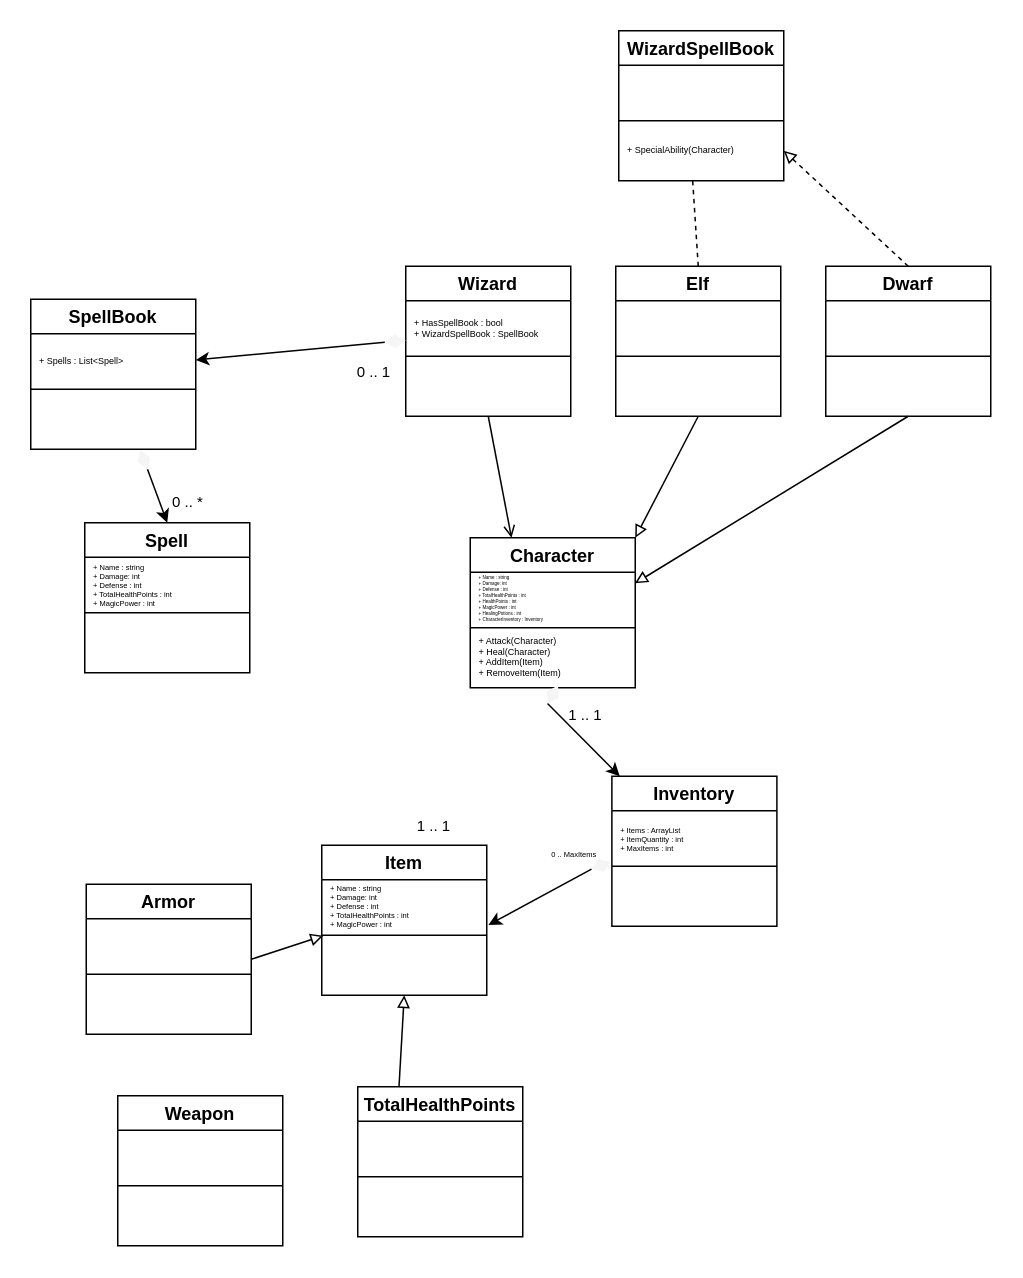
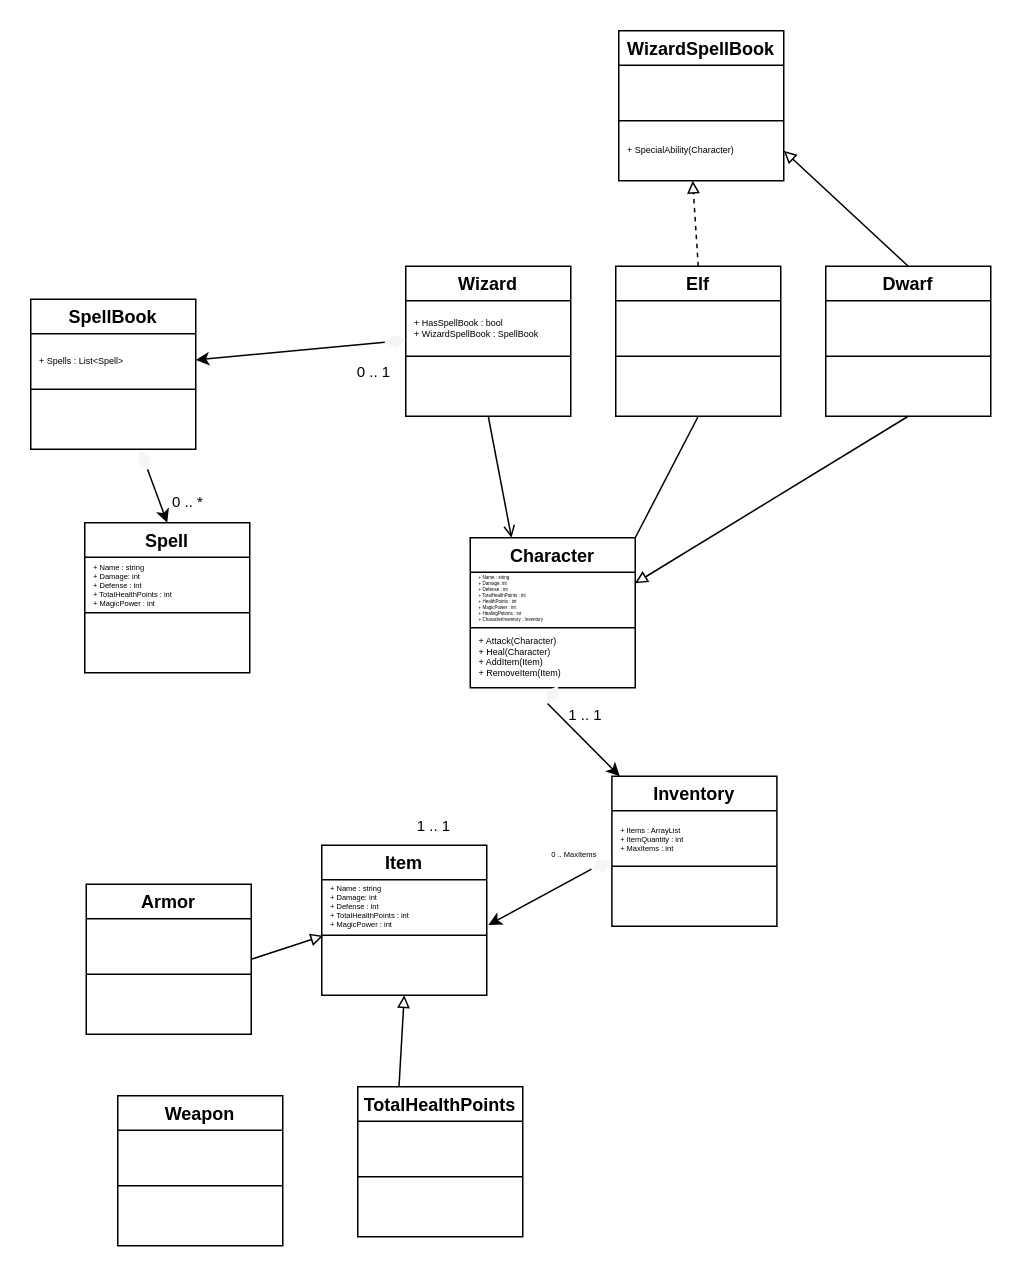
  <mxCell id="0" />
  <mxCell id="1" parent="0" />
  <mxCell id="2" value="Elf" style="swimlane;" parent="1" vertex="1"><mxGeometry x="410" y="177" width="110" height="100" as="geometry" /></mxCell>
  <mxCell id="3" value="" style="endArrow=none;html=1;fontSize=6;" parent="2" edge="1"><mxGeometry width="50" height="50" relative="1" as="geometry"><mxPoint y="60.0" as="sourcePoint" /><mxPoint x="110" y="60.0" as="targetPoint" /></mxGeometry></mxCell>
  <mxCell id="4" value="Wizard" style="swimlane;" parent="1" vertex="1"><mxGeometry x="270" y="177" width="110" height="100" as="geometry" /></mxCell>
  <mxCell id="5" value="" style="endArrow=none;html=1;fontSize=6;" parent="4" edge="1"><mxGeometry width="50" height="50" relative="1" as="geometry"><mxPoint y="60" as="sourcePoint" /><mxPoint x="110" y="60" as="targetPoint" /></mxGeometry></mxCell>
  <mxCell id="6" value="+ HasSpellBook : bool&#10;+ WizardSpellBook : SpellBook" style="text;strokeColor=none;fillColor=none;align=left;verticalAlign=middle;spacingLeft=4;spacingRight=4;overflow=hidden;points=[[0,0.5],[1,0.5]];portConstraint=eastwest;rotatable=0;fontSize=6;" parent="4" vertex="1"><mxGeometry y="24" width="110" height="36" as="geometry" /></mxCell>
  <mxCell id="7" value="Dwarf" style="swimlane;" parent="1" vertex="1"><mxGeometry x="550" y="177" width="110" height="100" as="geometry" /></mxCell>
  <mxCell id="8" value="" style="endArrow=none;html=1;fontSize=6;" parent="7" edge="1"><mxGeometry width="50" height="50" relative="1" as="geometry"><mxPoint y="60.0" as="sourcePoint" /><mxPoint x="110" y="60.0" as="targetPoint" /></mxGeometry></mxCell>
  <mxCell id="9" value="Inventory" style="swimlane;" parent="1" vertex="1"><mxGeometry x="407.43" y="517" width="110" height="100" as="geometry"><mxRectangle x="190" y="250" width="81" height="23" as="alternateBounds" /></mxGeometry></mxCell>
  <mxCell id="10" value="" style="endArrow=none;html=1;fontSize=6;" parent="9" edge="1"><mxGeometry width="50" height="50" relative="1" as="geometry"><mxPoint y="60.0" as="sourcePoint" /><mxPoint x="110" y="60.0" as="targetPoint" /></mxGeometry></mxCell>
  <mxCell id="11" value="+ Items : ArrayList&#10;+ ItemQuantity : int&#10;+ MaxItems : int" style="text;strokeColor=none;fillColor=none;align=left;verticalAlign=middle;spacingLeft=4;spacingRight=4;overflow=hidden;points=[[0,0.5],[1,0.5]];portConstraint=eastwest;rotatable=0;fontSize=5;" parent="9" vertex="1"><mxGeometry y="24" width="110" height="37" as="geometry" /></mxCell>
  <mxCell id="12" value="" style="endArrow=classic;html=1;exitX=0;exitY=0.5;exitDx=0;exitDy=0;" parent="1" source="38" target="9" edge="1"><mxGeometry width="50" height="50" relative="1" as="geometry"><mxPoint x="361" y="486" as="sourcePoint" /><mxPoint x="354" y="565" as="targetPoint" /></mxGeometry></mxCell>
  <mxCell id="13" value="&lt;font style=&quot;font-size: 10px&quot;&gt;1 .. 1&lt;/font&gt;" style="text;html=1;strokeColor=none;fillColor=none;align=center;verticalAlign=middle;whiteSpace=wrap;rounded=0;" parent="1" vertex="1"><mxGeometry x="274" y="545" width="30" height="10" as="geometry" /></mxCell>
  <mxCell id="14" value="Weapon" style="swimlane;" parent="1" vertex="1"><mxGeometry x="78" y="730" width="110" height="100" as="geometry"><mxRectangle x="190" y="250" width="81" height="23" as="alternateBounds" /></mxGeometry></mxCell>
  <mxCell id="15" value="" style="endArrow=none;html=1;fontSize=6;" parent="14" edge="1"><mxGeometry width="50" height="50" relative="1" as="geometry"><mxPoint y="60.0" as="sourcePoint" /><mxPoint x="110" y="60.0" as="targetPoint" /></mxGeometry></mxCell>
  <mxCell id="16" value="Armor" style="swimlane;" parent="1" vertex="1"><mxGeometry x="57" y="589" width="110" height="100" as="geometry"><mxRectangle x="190" y="250" width="81" height="23" as="alternateBounds" /></mxGeometry></mxCell>
  <mxCell id="17" value="" style="endArrow=none;html=1;fontSize=6;" parent="16" edge="1"><mxGeometry width="50" height="50" relative="1" as="geometry"><mxPoint y="60.0" as="sourcePoint" /><mxPoint x="110" y="60.0" as="targetPoint" /></mxGeometry></mxCell>
  <mxCell id="18" value="TotalHealthPoints" style="swimlane;" parent="1" vertex="1"><mxGeometry x="238" y="724" width="110" height="100" as="geometry"><mxRectangle x="190" y="250" width="81" height="23" as="alternateBounds" /></mxGeometry></mxCell>
  <mxCell id="19" value="" style="endArrow=none;html=1;fontSize=6;" parent="18" edge="1"><mxGeometry width="50" height="50" relative="1" as="geometry"><mxPoint y="60.0" as="sourcePoint" /><mxPoint x="110" y="60.0" as="targetPoint" /></mxGeometry></mxCell>
  <mxCell id="20" style="edgeStyle=none;html=1;entryX=0.5;entryY=0;entryDx=0;entryDy=0;fontSize=6;startArrow=none;" parent="1" source="31" target="24" edge="1"><mxGeometry relative="1" as="geometry" /></mxCell>
  <mxCell id="21" value="SpellBook" style="swimlane;" parent="1" vertex="1"><mxGeometry x="20" y="199" width="110" height="100" as="geometry"><mxRectangle x="190" y="250" width="81" height="23" as="alternateBounds" /></mxGeometry></mxCell>
  <mxCell id="22" value="" style="endArrow=none;html=1;fontSize=6;" parent="21" edge="1"><mxGeometry width="50" height="50" relative="1" as="geometry"><mxPoint y="60.0" as="sourcePoint" /><mxPoint x="110" y="60.0" as="targetPoint" /></mxGeometry></mxCell>
  <mxCell id="23" value="+ Spells : List&lt;Spell&gt;" style="text;strokeColor=none;fillColor=none;align=left;verticalAlign=middle;spacingLeft=4;spacingRight=4;overflow=hidden;points=[[0,0.5],[1,0.5]];portConstraint=eastwest;rotatable=0;fontSize=6;" vertex="1" parent="21"><mxGeometry y="23.5" width="110" height="36" as="geometry" /></mxCell>
  <mxCell id="24" value="Spell" style="swimlane;" parent="1" vertex="1"><mxGeometry x="56" y="348" width="110" height="100" as="geometry"><mxRectangle x="190" y="250" width="81" height="23" as="alternateBounds" /></mxGeometry></mxCell>
  <mxCell id="25" value="" style="endArrow=none;html=1;fontSize=6;" parent="24" edge="1"><mxGeometry width="50" height="50" relative="1" as="geometry"><mxPoint y="60.0" as="sourcePoint" /><mxPoint x="110" y="60.0" as="targetPoint" /></mxGeometry></mxCell>
  <mxCell id="26" value="+ Name : string&#10;+ Damage: int&#10;+ Defense : int&#10;+ TotalHealthPoints : int&#10;+ MagicPower : int" style="text;strokeColor=none;fillColor=none;align=left;verticalAlign=middle;spacingLeft=4;spacingRight=4;overflow=hidden;points=[[0,0.5],[1,0.5]];portConstraint=eastwest;rotatable=0;fontSize=5;" parent="24" vertex="1"><mxGeometry y="24" width="110" height="37" as="geometry" /></mxCell>
  <mxCell id="27" value="&lt;font style=&quot;font-size: 10px&quot;&gt;0 .. *&lt;/font&gt;" style="text;html=1;strokeColor=none;fillColor=none;align=center;verticalAlign=middle;whiteSpace=wrap;rounded=0;" parent="1" vertex="1"><mxGeometry x="110" y="329" width="30" height="10" as="geometry" /></mxCell>
  <mxCell id="28" value="" style="edgeStyle=none;html=1;fontSize=6;endArrow=none;" parent="1" edge="1"><mxGeometry relative="1" as="geometry"><mxPoint x="406.997" y="565.403" as="targetPoint" /><mxPoint x="407.43" y="565.297" as="sourcePoint" /></mxGeometry></mxCell>
  <mxCell id="29" value="" style="edgeStyle=none;html=1;fontSize=6;endArrow=none;" parent="1" source="9" edge="1"><mxGeometry relative="1" as="geometry"><mxPoint x="469.977" y="617" as="sourcePoint" /><mxPoint x="471.211" y="616.614" as="targetPoint" /></mxGeometry></mxCell>
  <mxCell id="30" value="" style="edgeStyle=none;html=1;fontSize=6;endArrow=none;" parent="1" source="9" edge="1"><mxGeometry relative="1" as="geometry"><mxPoint x="518.215" y="582.173" as="targetPoint" /><mxPoint x="517.43" y="582.491" as="sourcePoint" /></mxGeometry></mxCell>
  <mxCell id="31" value="" style="rhombus;whiteSpace=wrap;html=1;fontSize=6;fillColor=#f5f5f5;fontColor=#333333;strokeColor=none;rotation=-22;direction=south;" parent="1" vertex="1"><mxGeometry x="91" y="299" width="9" height="14" as="geometry" /></mxCell>
  <mxCell id="32" value="Character" style="swimlane;" parent="1" vertex="1"><mxGeometry x="313" y="358" width="110" height="100" as="geometry" /></mxCell>
  <mxCell id="33" value="+ Name : string&#10;+ Damage: int&#10;+ Defense : int&#10;+ TotalHealthPoints : int&#10;+ HealthPoints : int&#10;+ MagicPower : int&#10;+ HealingPotions : int&#10;+ CharacterInventory : Inventory" style="text;strokeColor=none;fillColor=none;align=left;verticalAlign=middle;spacingLeft=4;spacingRight=4;overflow=hidden;points=[[0,0.5],[1,0.5]];portConstraint=eastwest;rotatable=0;fontSize=3;" parent="32" vertex="1"><mxGeometry y="23" width="110" height="37" as="geometry" /></mxCell>
  <mxCell id="34" value="+ Attack(Character)&#10;+ Heal(Character)&#10;+ AddItem(Item)&#10;+ RemoveItem(Item)" style="text;strokeColor=none;fillColor=none;align=left;verticalAlign=middle;spacingLeft=4;spacingRight=4;overflow=hidden;points=[[0,0.5],[1,0.5]];portConstraint=eastwest;rotatable=0;fontSize=6;" parent="32" vertex="1"><mxGeometry y="60" width="110" height="40" as="geometry" /></mxCell>
  <mxCell id="35" value="" style="endArrow=none;html=1;fontSize=6;" parent="32" edge="1"><mxGeometry width="50" height="50" relative="1" as="geometry"><mxPoint y="60" as="sourcePoint" /><mxPoint x="110" y="60" as="targetPoint" /></mxGeometry></mxCell>
  <mxCell id="36" value="" style="endArrow=classic;html=1;entryX=1;entryY=0.5;entryDx=0;entryDy=0;exitX=0;exitY=0.5;exitDx=0;exitDy=0;" parent="1" source="39" edge="1"><mxGeometry width="50" height="50" relative="1" as="geometry"><mxPoint x="225" y="228" as="sourcePoint" /><mxPoint x="130" y="239.5" as="targetPoint" /></mxGeometry></mxCell>
  <mxCell id="37" value="&lt;font style=&quot;font-size: 10px&quot;&gt;0 .. 1&lt;/font&gt;" style="text;html=1;strokeColor=none;fillColor=none;align=center;verticalAlign=middle;whiteSpace=wrap;rounded=0;" parent="1" vertex="1"><mxGeometry x="234" y="242" width="30" height="10" as="geometry" /></mxCell>
  <mxCell id="38" value="" style="rhombus;whiteSpace=wrap;html=1;fontSize=6;fillColor=#f5f5f5;fontColor=#333333;strokeColor=none;rotation=-60;" parent="1" vertex="1"><mxGeometry x="361" y="458" width="14" height="9" as="geometry" /></mxCell>
  <mxCell id="39" value="" style="rhombus;whiteSpace=wrap;html=1;fontSize=6;fillColor=#f5f5f5;fontColor=#333333;strokeColor=none;rotation=-5;" parent="1" vertex="1"><mxGeometry x="256" y="222.5" width="14" height="9" as="geometry" /></mxCell>
  <mxCell id="40" value="Item" style="swimlane;" parent="1" vertex="1"><mxGeometry x="214" y="563" width="110" height="100" as="geometry"><mxRectangle x="190" y="250" width="81" height="23" as="alternateBounds" /></mxGeometry></mxCell>
  <mxCell id="41" value="" style="endArrow=none;html=1;fontSize=6;" parent="40" edge="1"><mxGeometry width="50" height="50" relative="1" as="geometry"><mxPoint y="60.0" as="sourcePoint" /><mxPoint x="110" y="60.0" as="targetPoint" /></mxGeometry></mxCell>
  <mxCell id="42" value="+ Name : string&#10;+ Damage: int&#10;+ Defense : int&#10;+ TotalHealthPoints : int&#10;+ MagicPower : int" style="text;strokeColor=none;fillColor=none;align=left;verticalAlign=middle;spacingLeft=4;spacingRight=4;overflow=hidden;points=[[0,0.5],[1,0.5]];portConstraint=eastwest;rotatable=0;fontSize=5;" parent="40" vertex="1"><mxGeometry y="23" width="110" height="37" as="geometry" /></mxCell>
  <mxCell id="43" value="" style="endArrow=classic;html=1;entryX=1.01;entryY=0.815;entryDx=0;entryDy=0;entryPerimeter=0;exitX=0;exitY=0.5;exitDx=0;exitDy=0;" parent="1" source="44" target="42" edge="1"><mxGeometry width="50" height="50" relative="1" as="geometry"><mxPoint x="387" y="582" as="sourcePoint" /><mxPoint x="386.998" y="645.44" as="targetPoint" /></mxGeometry></mxCell>
  <mxCell id="44" value="" style="rhombus;whiteSpace=wrap;html=1;fontSize=6;fillColor=#f5f5f5;fontColor=#333333;strokeColor=none;rotation=-20;" parent="1" vertex="1"><mxGeometry x="393.43" y="572" width="14" height="9" as="geometry" /></mxCell>
  <mxCell id="45" value="&lt;font style=&quot;font-size: 10px&quot;&gt;1 .. 1&lt;/font&gt;" style="text;html=1;strokeColor=none;fillColor=none;align=center;verticalAlign=middle;whiteSpace=wrap;rounded=0;" parent="1" vertex="1"><mxGeometry x="375" y="471" width="30" height="10" as="geometry" /></mxCell>
  <mxCell id="46" value="&lt;font style=&quot;font-size: 5px&quot;&gt;0 .. MaxItems&lt;/font&gt;" style="text;html=1;strokeColor=none;fillColor=none;align=center;verticalAlign=middle;whiteSpace=wrap;rounded=0;" parent="1" vertex="1"><mxGeometry x="365" y="560.5" width="35" height="13" as="geometry" /></mxCell>
  <mxCell id="47" style="edgeStyle=none;html=1;fontSize=6;startArrow=none;endArrow=block;endFill=0;entryX=0.5;entryY=1;entryDx=0;entryDy=0;exitX=0.25;exitY=0;exitDx=0;exitDy=0;" edge="1" parent="1" source="18" target="40"><mxGeometry relative="1" as="geometry"><mxPoint x="249.606" y="710.922" as="sourcePoint" /><mxPoint x="243" y="667" as="targetPoint" /></mxGeometry></mxCell>
  <mxCell id="48" style="edgeStyle=none;html=1;fontSize=6;startArrow=none;endArrow=block;endFill=0;entryX=0.009;entryY=1.009;entryDx=0;entryDy=0;entryPerimeter=0;exitX=1;exitY=0.5;exitDx=0;exitDy=0;" edge="1" parent="1" source="16" target="42"><mxGeometry relative="1" as="geometry"><mxPoint x="179.761" y="641.688" as="sourcePoint" /><mxPoint x="204.33" y="615" as="targetPoint" /></mxGeometry></mxCell>
  <mxCell id="49" style="edgeStyle=none;html=1;fontSize=6;startArrow=none;endArrow=open;endFill=0;entryX=0.25;entryY=0;entryDx=0;entryDy=0;exitX=0.5;exitY=1;exitDx=0;exitDy=0;" edge="1" parent="1" source="4" target="32"><mxGeometry relative="1" as="geometry"><mxPoint x="311.61" y="291.473" as="sourcePoint" /><mxPoint x="324" y="294.643" as="targetPoint" /></mxGeometry></mxCell>
- <mxCell id="50" style="edgeStyle=none;html=1;fontSize=6;startArrow=none;endArrow=block;endFill=0;entryX=1;entryY=0;entryDx=0;entryDy=0;exitX=0.5;exitY=1;exitDx=0;exitDy=0;" edge="1" parent="1" source="2" target="32"><mxGeometry relative="1" as="geometry"><mxPoint x="451.714" y="290.681" as="sourcePoint" /><mxPoint x="458.61" y="358" as="targetPoint" /></mxGeometry></mxCell>
+ <mxCell id="50" style="edgeStyle=none;html=1;fontSize=6;startArrow=none;endArrow=none;endFill=0;entryX=1;entryY=0;entryDx=0;entryDy=0;exitX=0.5;exitY=1;exitDx=0;exitDy=0;" edge="1" parent="1" source="2" target="32"><mxGeometry relative="1" as="geometry"><mxPoint x="451.714" y="290.681" as="sourcePoint" /><mxPoint x="458.61" y="358" as="targetPoint" /></mxGeometry></mxCell>
  <mxCell id="51" style="edgeStyle=none;html=1;fontSize=6;startArrow=none;endArrow=block;endFill=0;entryX=0.998;entryY=0.2;entryDx=0;entryDy=0;exitX=0.5;exitY=1;exitDx=0;exitDy=0;entryPerimeter=0;" edge="1" parent="1" source="7" target="33"><mxGeometry relative="1" as="geometry"><mxPoint x="582.05" y="286.45" as="sourcePoint" /><mxPoint x="555" y="355" as="targetPoint" /></mxGeometry></mxCell>
  <mxCell id="52" value="WizardSpellBook" style="swimlane;" vertex="1" parent="1"><mxGeometry x="412" y="20" width="110" height="100" as="geometry" /></mxCell>
  <mxCell id="53" value="+ SpecialAbility(Character)" style="text;strokeColor=none;fillColor=none;align=left;verticalAlign=middle;spacingLeft=4;spacingRight=4;overflow=hidden;points=[[0,0.5],[1,0.5]];portConstraint=eastwest;rotatable=0;fontSize=6;" vertex="1" parent="52"><mxGeometry y="60" width="110" height="40" as="geometry" /></mxCell>
  <mxCell id="54" value="" style="endArrow=none;html=1;fontSize=6;" edge="1" parent="52"><mxGeometry width="50" height="50" relative="1" as="geometry"><mxPoint y="60" as="sourcePoint" /><mxPoint x="110" y="60" as="targetPoint" /></mxGeometry></mxCell>
- <mxCell id="55" style="edgeStyle=none;html=1;fontSize=6;startArrow=none;endArrow=none;endFill=0;entryX=0.448;entryY=1;entryDx=0;entryDy=0;entryPerimeter=0;dashed=1;exitX=0.5;exitY=0;exitDx=0;exitDy=0;" edge="1" parent="1" source="2" target="53"><mxGeometry relative="1" as="geometry"><mxPoint x="364.482" y="187" as="sourcePoint" /><mxPoint x="420.57" y="91.88" as="targetPoint" /></mxGeometry></mxCell>
- <mxCell id="56" style="edgeStyle=none;html=1;fontSize=6;startArrow=none;endArrow=block;endFill=0;entryX=1;entryY=0.5;entryDx=0;entryDy=0;dashed=1;exitX=0.5;exitY=0;exitDx=0;exitDy=0;" edge="1" parent="1" source="7" target="53"><mxGeometry relative="1" as="geometry"><mxPoint x="601.72" y="163" as="sourcePoint" /><mxPoint x="598" y="106" as="targetPoint" /></mxGeometry></mxCell>
+ <mxCell id="55" style="edgeStyle=none;html=1;fontSize=6;startArrow=none;endArrow=block;endFill=0;entryX=0.448;entryY=1;entryDx=0;entryDy=0;entryPerimeter=0;dashed=1;exitX=0.5;exitY=0;exitDx=0;exitDy=0;" edge="1" parent="1" source="2" target="53"><mxGeometry relative="1" as="geometry"><mxPoint x="364.482" y="187" as="sourcePoint" /><mxPoint x="420.57" y="91.88" as="targetPoint" /></mxGeometry></mxCell>
+ <mxCell id="56" style="edgeStyle=none;html=1;fontSize=6;startArrow=none;endArrow=block;endFill=0;entryX=1;entryY=0.5;entryDx=0;entryDy=0;dashed=0;exitX=0.5;exitY=0;exitDx=0;exitDy=0;" edge="1" parent="1" source="7" target="53"><mxGeometry relative="1" as="geometry"><mxPoint x="601.72" y="163" as="sourcePoint" /><mxPoint x="598" y="106" as="targetPoint" /></mxGeometry></mxCell>
